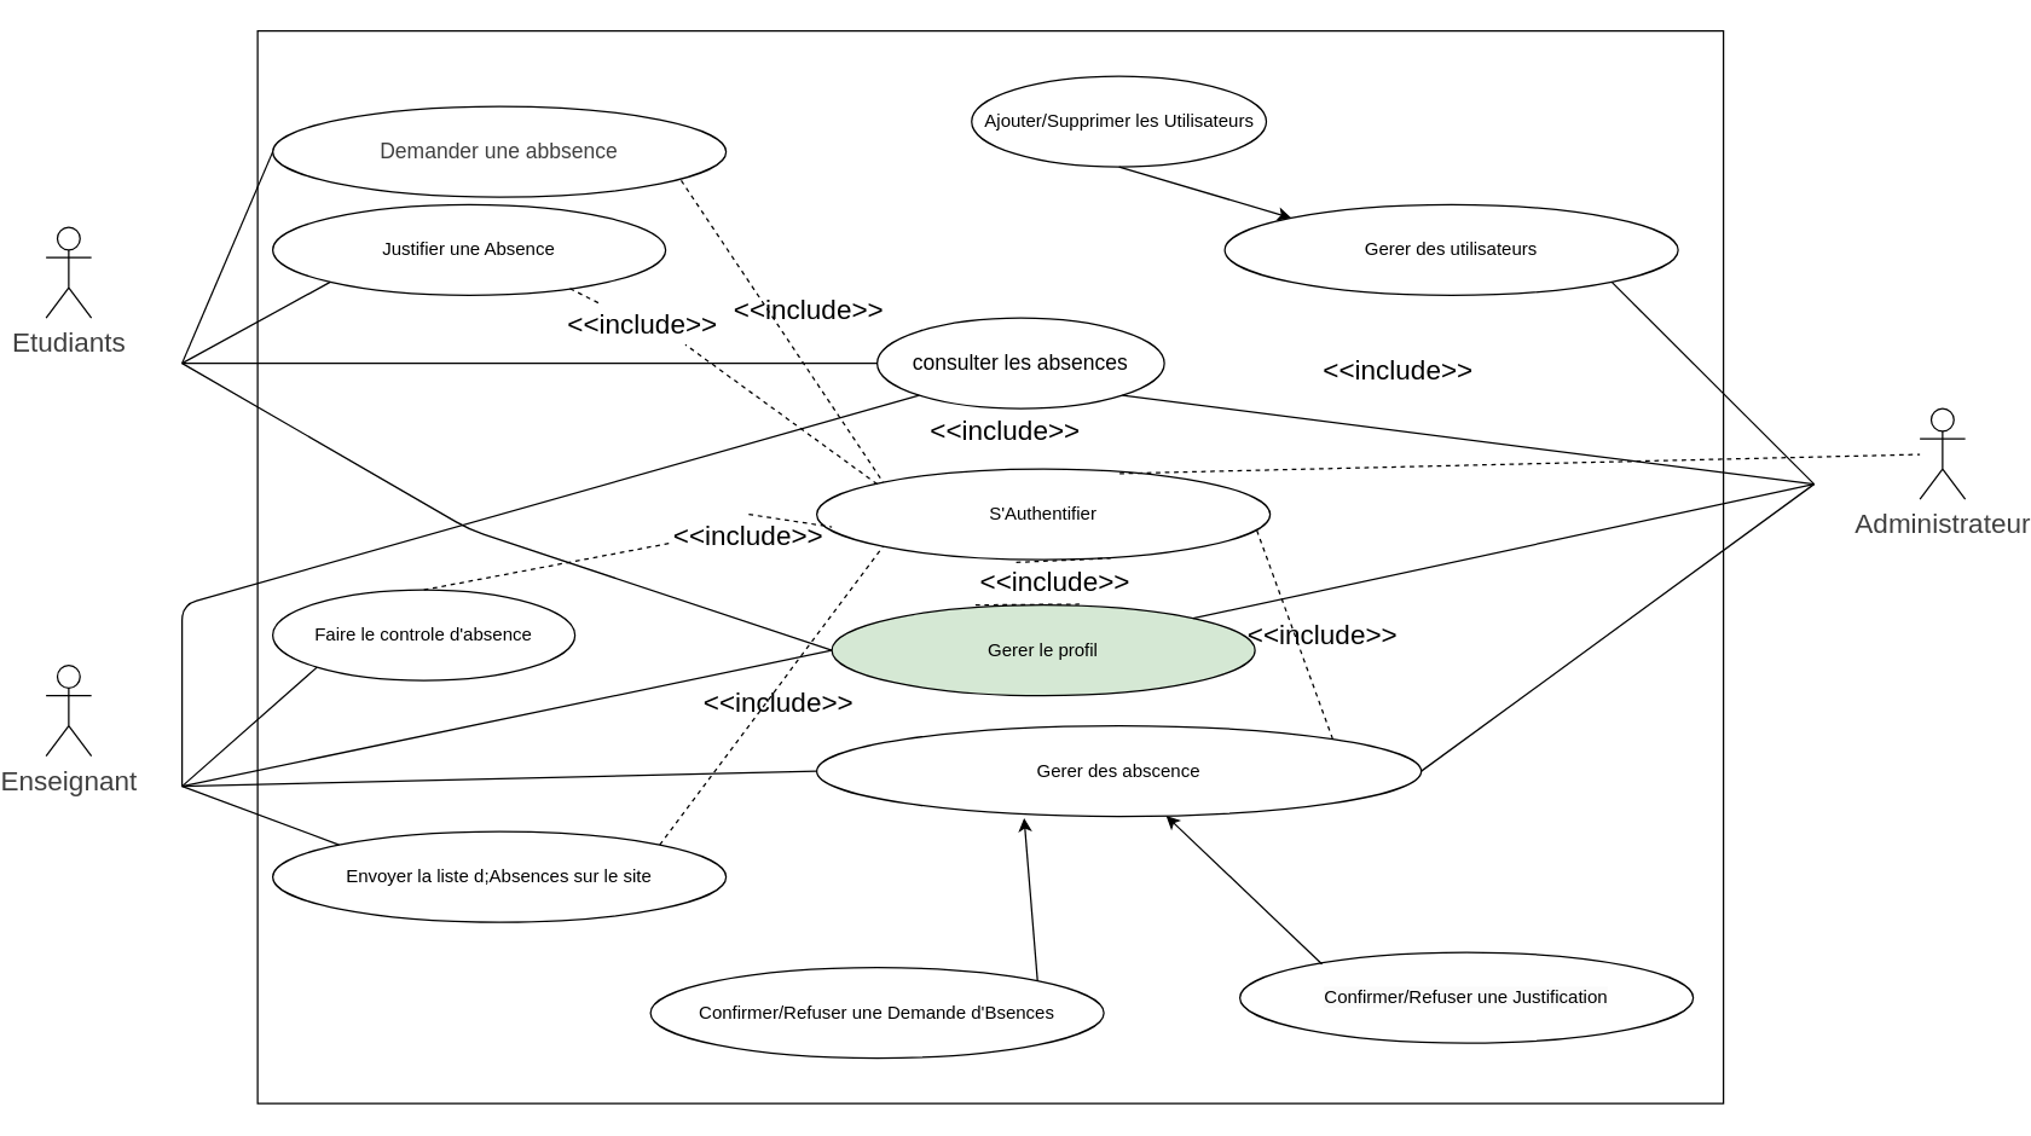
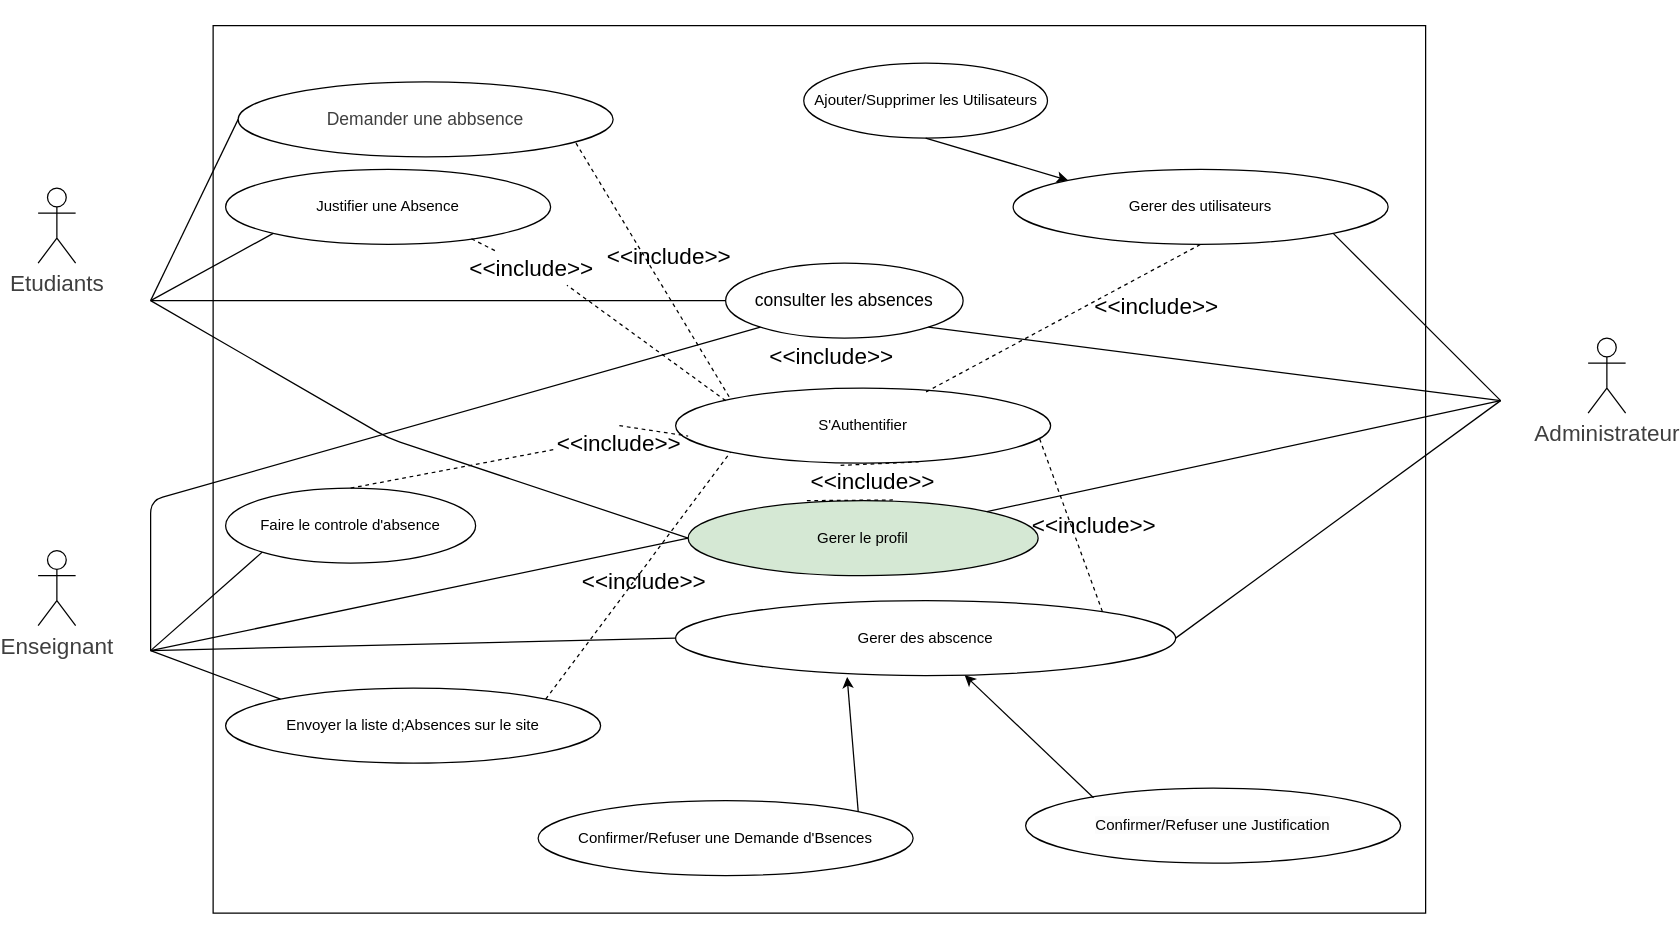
  <mxCell id="0" />
  <mxCell id="1" parent="0" />
  <mxCell id="2" value="" style="rounded=0;whiteSpace=wrap;html=1;" vertex="1" parent="1"><mxGeometry x="160" y="20" width="970" height="710" as="geometry" /></mxCell>
  <mxCell id="3" value="&lt;font style=&quot;font-size: 14px;&quot;&gt;consulter les absences&lt;/font&gt;" style="ellipse;whiteSpace=wrap;html=1;" vertex="1" parent="1"><mxGeometry x="570" y="210" width="190" height="60" as="geometry" /></mxCell>
- <mxCell id="4" value="&lt;span style=&quot;color: rgb(63, 63, 63); font-size: 14px;&quot;&gt;Demander une abbsence&lt;/span&gt;" style="ellipse;whiteSpace=wrap;html=1;" vertex="1" parent="1"><mxGeometry x="170" y="70" width="300" height="60" as="geometry" /></mxCell>
+ <mxCell id="4" value="&lt;span style=&quot;color: rgb(63, 63, 63); font-size: 14px;&quot;&gt;Demander une abbsence&lt;/span&gt;" style="ellipse;whiteSpace=wrap;html=1;" vertex="1" parent="1"><mxGeometry x="180" y="65" width="300" height="60" as="geometry" /></mxCell>
  <mxCell id="5" value="Justifier une Absence" style="ellipse;whiteSpace=wrap;html=1;" vertex="1" parent="1"><mxGeometry x="170" y="135" width="260" height="60" as="geometry" /></mxCell>
  <mxCell id="6" value="Gerer le profil" style="ellipse;whiteSpace=wrap;html=1;fillColor=#d5e8d4;" vertex="1" parent="1"><mxGeometry x="540" y="400" width="280" height="60" as="geometry" /></mxCell>
  <mxCell id="7" value="Faire le controle d'absence" style="ellipse;whiteSpace=wrap;html=1;" vertex="1" parent="1"><mxGeometry x="170" y="390" width="200" height="60" as="geometry" /></mxCell>
  <mxCell id="8" value="Envoyer la liste d;Absences sur le site" style="ellipse;whiteSpace=wrap;html=1;" vertex="1" parent="1"><mxGeometry x="170" y="550" width="300" height="60" as="geometry" /></mxCell>
  <mxCell id="9" value="Gerer des abscence" style="ellipse;whiteSpace=wrap;html=1;" vertex="1" parent="1"><mxGeometry x="530" y="480" width="400" height="60" as="geometry" /></mxCell>
  <mxCell id="10" value="Gerer des utilisateurs" style="ellipse;whiteSpace=wrap;html=1;" vertex="1" parent="1"><mxGeometry x="800" y="135" width="300" height="60" as="geometry" /></mxCell>
  <mxCell id="11" value="S'Authentifier" style="ellipse;whiteSpace=wrap;html=1;" vertex="1" parent="1"><mxGeometry x="530" y="310" width="300" height="60" as="geometry" /></mxCell>
  <mxCell id="12" value="Confirmer/Refuser une Demande d'Bsences" style="ellipse;whiteSpace=wrap;html=1;" vertex="1" parent="1"><mxGeometry x="420" y="640" width="300" height="60" as="geometry" /></mxCell>
  <mxCell id="13" value="&lt;br&gt;&lt;span style=&quot;color: rgb(0, 0, 0); font-family: Helvetica; font-size: 12px; font-style: normal; font-variant-ligatures: normal; font-variant-caps: normal; font-weight: 400; letter-spacing: normal; orphans: 2; text-align: center; text-indent: 0px; text-transform: none; widows: 2; word-spacing: 0px; -webkit-text-stroke-width: 0px; white-space: normal; background-color: rgb(251, 251, 251); text-decoration-thickness: initial; text-decoration-style: initial; text-decoration-color: initial; float: none; display: inline !important;&quot;&gt;Confirmer/Refuser une Justification&lt;/span&gt;&lt;div&gt;&lt;br/&gt;&lt;/div&gt;" style="ellipse;whiteSpace=wrap;html=1;" vertex="1" parent="1"><mxGeometry x="810" y="630" width="300" height="60" as="geometry" /></mxCell>
  <mxCell id="14" value="Ajouter/Supprimer les Utilisateurs" style="ellipse;whiteSpace=wrap;html=1;" vertex="1" parent="1"><mxGeometry x="632.5" y="50" width="195" height="60" as="geometry" /></mxCell>
  <mxCell id="15" value="" style="endArrow=classic;html=1;entryX=0.343;entryY=1.017;entryDx=0;entryDy=0;entryPerimeter=0;exitX=1;exitY=0;exitDx=0;exitDy=0;" edge="1" parent="1" source="12" target="9"><mxGeometry width="50" height="50" relative="1" as="geometry"><mxPoint x="570" y="610" as="sourcePoint" /><mxPoint x="620" y="560" as="targetPoint" /></mxGeometry></mxCell>
  <mxCell id="16" value="" style="endArrow=classic;html=1;exitX=0.181;exitY=0.128;exitDx=0;exitDy=0;exitPerimeter=0;" edge="1" parent="1" source="13" target="9"><mxGeometry width="50" height="50" relative="1" as="geometry"><mxPoint x="770" y="600" as="sourcePoint" /><mxPoint x="820" y="550" as="targetPoint" /></mxGeometry></mxCell>
  <mxCell id="17" value="" style="endArrow=none;dashed=1;html=1;entryX=0.648;entryY=0.983;entryDx=0;entryDy=0;entryPerimeter=0;exitX=0.268;exitY=0.061;exitDx=0;exitDy=0;exitPerimeter=0;" edge="1" parent="1" source="29" target="11"><mxGeometry width="50" height="50" relative="1" as="geometry"><mxPoint x="635" y="400" as="sourcePoint" /><mxPoint x="700" y="356" as="targetPoint" /></mxGeometry></mxCell>
  <mxCell id="18" value="" style="endArrow=none;dashed=1;html=1;entryX=0.968;entryY=0.639;entryDx=0;entryDy=0;entryPerimeter=0;exitX=1;exitY=0;exitDx=0;exitDy=0;" edge="1" parent="1" source="9" target="11"><mxGeometry width="50" height="50" relative="1" as="geometry"><mxPoint x="880" y="370" as="sourcePoint" /><mxPoint x="945" y="326" as="targetPoint" /></mxGeometry></mxCell>
- <mxCell id="19" value="" style="endArrow=none;dashed=1;html=1;exitX=0.668;exitY=0.05;exitDx=0;exitDy=0;exitPerimeter=0;" edge="1" parent="1" source="11" target="36"><mxGeometry width="50" height="50" relative="1" as="geometry"><mxPoint x="640" y="344" as="sourcePoint" /><mxPoint x="705" y="300" as="targetPoint" /></mxGeometry></mxCell>
+ <mxCell id="19" value="" style="endArrow=none;dashed=1;html=1;entryX=0.5;entryY=1;entryDx=0;entryDy=0;exitX=0.668;exitY=0.05;exitDx=0;exitDy=0;exitPerimeter=0;" edge="1" parent="1" source="11" target="10"><mxGeometry width="50" height="50" relative="1" as="geometry"><mxPoint x="640" y="344" as="sourcePoint" /><mxPoint x="705" y="300" as="targetPoint" /></mxGeometry></mxCell>
  <mxCell id="20" value="" style="endArrow=none;dashed=1;html=1;entryX=0;entryY=0;entryDx=0;entryDy=0;exitX=0.901;exitY=0.817;exitDx=0;exitDy=0;exitPerimeter=0;" edge="1" parent="1" source="4" target="11"><mxGeometry width="50" height="50" relative="1" as="geometry"><mxPoint x="650" y="354" as="sourcePoint" /><mxPoint x="715" y="310" as="targetPoint" /></mxGeometry></mxCell>
  <mxCell id="21" value="" style="endArrow=none;dashed=1;html=1;entryX=0.755;entryY=0.922;entryDx=0;entryDy=0;entryPerimeter=0;" edge="1" parent="1" source="33" target="5"><mxGeometry width="50" height="50" relative="1" as="geometry"><mxPoint x="570" y="320" as="sourcePoint" /><mxPoint x="685" y="280" as="targetPoint" /></mxGeometry></mxCell>
  <mxCell id="22" value="" style="endArrow=none;dashed=1;html=1;entryX=0.023;entryY=0.639;entryDx=0;entryDy=0;entryPerimeter=0;exitX=0.5;exitY=0;exitDx=0;exitDy=0;" edge="1" parent="1" source="51"><mxGeometry width="50" height="50" relative="1" as="geometry"><mxPoint x="333.3" y="389.64" as="sourcePoint" /><mxPoint x="540" y="348.34" as="targetPoint" /></mxGeometry></mxCell>
  <mxCell id="23" value="" style="endArrow=none;dashed=1;html=1;entryX=0;entryY=1;entryDx=0;entryDy=0;exitX=1;exitY=0;exitDx=0;exitDy=0;" edge="1" parent="1" source="8" target="11"><mxGeometry width="50" height="50" relative="1" as="geometry"><mxPoint x="640" y="344" as="sourcePoint" /><mxPoint x="705" y="300" as="targetPoint" /></mxGeometry></mxCell>
  <mxCell id="24" value="" style="endArrow=classic;html=1;exitX=0.5;exitY=1;exitDx=0;exitDy=0;entryX=0;entryY=0;entryDx=0;entryDy=0;" edge="1" parent="1" source="14" target="10"><mxGeometry width="50" height="50" relative="1" as="geometry"><mxPoint x="820" y="228" as="sourcePoint" /><mxPoint x="786" y="130" as="targetPoint" /></mxGeometry></mxCell>
  <mxCell id="25" value="&lt;font style=&quot;font-size: 18px;&quot;&gt;&amp;lt;&amp;lt;include&amp;gt;&amp;gt;&lt;/font&gt;" style="text;strokeColor=none;align=center;fillColor=none;html=1;verticalAlign=middle;whiteSpace=wrap;rounded=0;" vertex="1" parent="1"><mxGeometry x="810" y="405" width="110" height="30" as="geometry" /></mxCell>
  <mxCell id="26" value="&lt;font style=&quot;font-size: 18px;&quot;&gt;&amp;lt;&amp;lt;include&amp;gt;&amp;gt;&lt;/font&gt;" style="text;strokeColor=none;align=center;fillColor=none;html=1;verticalAlign=middle;whiteSpace=wrap;rounded=0;" vertex="1" parent="1"><mxGeometry x="860" y="230" width="110" height="30" as="geometry" /></mxCell>
  <mxCell id="27" value="&lt;font style=&quot;font-size: 18px;&quot;&gt;&amp;lt;&amp;lt;include&amp;gt;&amp;gt;&lt;/font&gt;" style="text;strokeColor=none;align=center;fillColor=none;html=1;verticalAlign=middle;whiteSpace=wrap;rounded=0;" vertex="1" parent="1"><mxGeometry x="600" y="270" width="110" height="30" as="geometry" /></mxCell>
  <mxCell id="28" value="" style="endArrow=none;dashed=1;html=1;entryX=0.648;entryY=0.983;entryDx=0;entryDy=0;entryPerimeter=0;exitX=0.268;exitY=0.061;exitDx=0;exitDy=0;exitPerimeter=0;" edge="1" parent="1" target="29"><mxGeometry width="50" height="50" relative="1" as="geometry"><mxPoint x="635" y="400" as="sourcePoint" /><mxPoint x="724" y="369" as="targetPoint" /></mxGeometry></mxCell>
  <mxCell id="29" value="&lt;font style=&quot;font-size: 18px;&quot;&gt;&amp;lt;&amp;lt;include&amp;gt;&amp;gt;&lt;/font&gt;" style="text;strokeColor=none;align=center;fillColor=none;html=1;verticalAlign=middle;whiteSpace=wrap;rounded=0;" vertex="1" parent="1"><mxGeometry x="632.5" y="370" width="110" height="30" as="geometry" /></mxCell>
  <mxCell id="30" value="&lt;font style=&quot;font-size: 18px;&quot;&gt;&amp;lt;&amp;lt;include&amp;gt;&amp;gt;&lt;/font&gt;" style="text;strokeColor=none;align=center;fillColor=none;html=1;verticalAlign=middle;whiteSpace=wrap;rounded=0;" vertex="1" parent="1"><mxGeometry x="450" y="450" width="110" height="30" as="geometry" /></mxCell>
  <mxCell id="31" value="&lt;font style=&quot;font-size: 18px;&quot;&gt;&amp;lt;&amp;lt;include&amp;gt;&amp;gt;&lt;/font&gt;" style="text;strokeColor=none;align=center;fillColor=none;html=1;verticalAlign=middle;whiteSpace=wrap;rounded=0;" vertex="1" parent="1"><mxGeometry x="470" y="190" width="110" height="30" as="geometry" /></mxCell>
  <mxCell id="32" value="" style="endArrow=none;dashed=1;html=1;entryX=0.755;entryY=0.922;entryDx=0;entryDy=0;entryPerimeter=0;" edge="1" parent="1" target="33"><mxGeometry width="50" height="50" relative="1" as="geometry"><mxPoint x="570" y="320" as="sourcePoint" /><mxPoint x="366" y="190" as="targetPoint" /></mxGeometry></mxCell>
  <mxCell id="33" value="&lt;font style=&quot;font-size: 18px;&quot;&gt;&amp;lt;&amp;lt;include&amp;gt;&amp;gt;&lt;/font&gt;" style="text;strokeColor=none;align=center;fillColor=none;html=1;verticalAlign=middle;whiteSpace=wrap;rounded=0;" vertex="1" parent="1"><mxGeometry x="360" y="200" width="110" height="30" as="geometry" /></mxCell>
  <mxCell id="34" value="&lt;span style=&quot;color: rgb(63, 63, 63); font-size: 18px;&quot;&gt;Etudiants&lt;/span&gt;" style="shape=umlActor;verticalLabelPosition=bottom;verticalAlign=top;html=1;outlineConnect=0;" vertex="1" parent="1"><mxGeometry x="20" y="150" width="30" height="60" as="geometry" /></mxCell>
  <mxCell id="35" value="&lt;span style=&quot;color: rgb(63, 63, 63); font-size: 18px;&quot;&gt;Enseignant&lt;/span&gt;" style="shape=umlActor;verticalLabelPosition=bottom;verticalAlign=top;html=1;outlineConnect=0;" vertex="1" parent="1"><mxGeometry x="20" y="440" width="30" height="60" as="geometry" /></mxCell>
  <mxCell id="36" value="&lt;span style=&quot;color: rgb(63, 63, 63); font-size: 18px;&quot;&gt;Administrateur&lt;/span&gt;" style="shape=umlActor;verticalLabelPosition=bottom;verticalAlign=top;html=1;outlineConnect=0;" vertex="1" parent="1"><mxGeometry x="1260" y="270" width="30" height="60" as="geometry" /></mxCell>
  <mxCell id="37" value="" style="endArrow=none;html=1;exitX=1;exitY=1;exitDx=0;exitDy=0;" edge="1" parent="1" source="10"><mxGeometry width="50" height="50" relative="1" as="geometry"><mxPoint x="1020" y="360" as="sourcePoint" /><mxPoint x="1190" y="320" as="targetPoint" /></mxGeometry></mxCell>
  <mxCell id="38" value="" style="endArrow=none;html=1;exitX=1;exitY=0;exitDx=0;exitDy=0;" edge="1" parent="1" source="6"><mxGeometry width="50" height="50" relative="1" as="geometry"><mxPoint x="960" y="300" as="sourcePoint" /><mxPoint x="1190" y="320" as="targetPoint" /></mxGeometry></mxCell>
  <mxCell id="39" value="" style="endArrow=none;html=1;exitX=1;exitY=0.5;exitDx=0;exitDy=0;" edge="1" parent="1" source="9"><mxGeometry width="50" height="50" relative="1" as="geometry"><mxPoint x="1076" y="206" as="sourcePoint" /><mxPoint x="1190" y="320" as="targetPoint" /></mxGeometry></mxCell>
  <mxCell id="40" value="" style="endArrow=none;html=1;exitX=1;exitY=1;exitDx=0;exitDy=0;" edge="1" parent="1" source="3"><mxGeometry width="50" height="50" relative="1" as="geometry"><mxPoint x="1086" y="216" as="sourcePoint" /><mxPoint x="1190" y="320" as="targetPoint" /></mxGeometry></mxCell>
  <mxCell id="41" value="" style="endArrow=none;html=1;entryX=0;entryY=0.5;entryDx=0;entryDy=0;" edge="1" parent="1" target="4"><mxGeometry width="50" height="50" relative="1" as="geometry"><mxPoint x="110" y="240" as="sourcePoint" /><mxPoint x="160" y="190" as="targetPoint" /></mxGeometry></mxCell>
  <mxCell id="42" value="" style="endArrow=none;html=1;entryX=0;entryY=0.5;entryDx=0;entryDy=0;" edge="1" parent="1" target="3"><mxGeometry width="50" height="50" relative="1" as="geometry"><mxPoint x="110" y="240" as="sourcePoint" /><mxPoint x="170" y="200" as="targetPoint" /></mxGeometry></mxCell>
  <mxCell id="43" value="" style="endArrow=none;html=1;entryX=0;entryY=0.5;entryDx=0;entryDy=0;" edge="1" parent="1" target="6"><mxGeometry width="50" height="50" relative="1" as="geometry"><mxPoint x="110" y="240" as="sourcePoint" /><mxPoint x="180" y="210" as="targetPoint" /><Array as="points"><mxPoint x="300" y="350" /></Array></mxGeometry></mxCell>
  <mxCell id="44" value="" style="endArrow=none;html=1;entryX=0;entryY=1;entryDx=0;entryDy=0;" edge="1" parent="1" target="5"><mxGeometry width="50" height="50" relative="1" as="geometry"><mxPoint x="110" y="240" as="sourcePoint" /><mxPoint x="190" y="220" as="targetPoint" /></mxGeometry></mxCell>
  <mxCell id="45" value="" style="endArrow=none;html=1;entryX=0;entryY=0;entryDx=0;entryDy=0;" edge="1" parent="1" target="8"><mxGeometry width="50" height="50" relative="1" as="geometry"><mxPoint x="110" y="520" as="sourcePoint" /><mxPoint x="160" y="470" as="targetPoint" /></mxGeometry></mxCell>
  <mxCell id="46" value="" style="endArrow=none;html=1;entryX=0;entryY=0.5;entryDx=0;entryDy=0;" edge="1" parent="1" target="9"><mxGeometry width="50" height="50" relative="1" as="geometry"><mxPoint x="110" y="520" as="sourcePoint" /><mxPoint x="170" y="480" as="targetPoint" /></mxGeometry></mxCell>
  <mxCell id="47" value="" style="endArrow=none;html=1;" edge="1" parent="1"><mxGeometry width="50" height="50" relative="1" as="geometry"><mxPoint x="110" y="520" as="sourcePoint" /><mxPoint x="540" y="430" as="targetPoint" /></mxGeometry></mxCell>
  <mxCell id="48" value="" style="endArrow=none;html=1;entryX=0;entryY=1;entryDx=0;entryDy=0;" edge="1" parent="1" target="3"><mxGeometry width="50" height="50" relative="1" as="geometry"><mxPoint x="110" y="520" as="sourcePoint" /><mxPoint x="190" y="500" as="targetPoint" /><Array as="points"><mxPoint x="110" y="400" /></Array></mxGeometry></mxCell>
  <mxCell id="49" value="" style="endArrow=none;html=1;entryX=0;entryY=1;entryDx=0;entryDy=0;" edge="1" parent="1" target="7"><mxGeometry width="50" height="50" relative="1" as="geometry"><mxPoint x="110" y="520" as="sourcePoint" /><mxPoint x="200" y="510" as="targetPoint" /></mxGeometry></mxCell>
  <mxCell id="50" value="" style="endArrow=none;dashed=1;html=1;entryX=0.023;entryY=0.639;entryDx=0;entryDy=0;entryPerimeter=0;exitX=0.5;exitY=0;exitDx=0;exitDy=0;" edge="1" parent="1" source="7" target="51"><mxGeometry width="50" height="50" relative="1" as="geometry"><mxPoint x="270" y="390" as="sourcePoint" /><mxPoint x="540" y="348.34" as="targetPoint" /></mxGeometry></mxCell>
  <mxCell id="51" value="&lt;font style=&quot;font-size: 18px;&quot;&gt;&amp;lt;&amp;lt;include&amp;gt;&amp;gt;&lt;/font&gt;" style="text;strokeColor=none;align=center;fillColor=none;html=1;verticalAlign=middle;whiteSpace=wrap;rounded=0;" vertex="1" parent="1"><mxGeometry x="430" y="340" width="110" height="30" as="geometry" /></mxCell>
